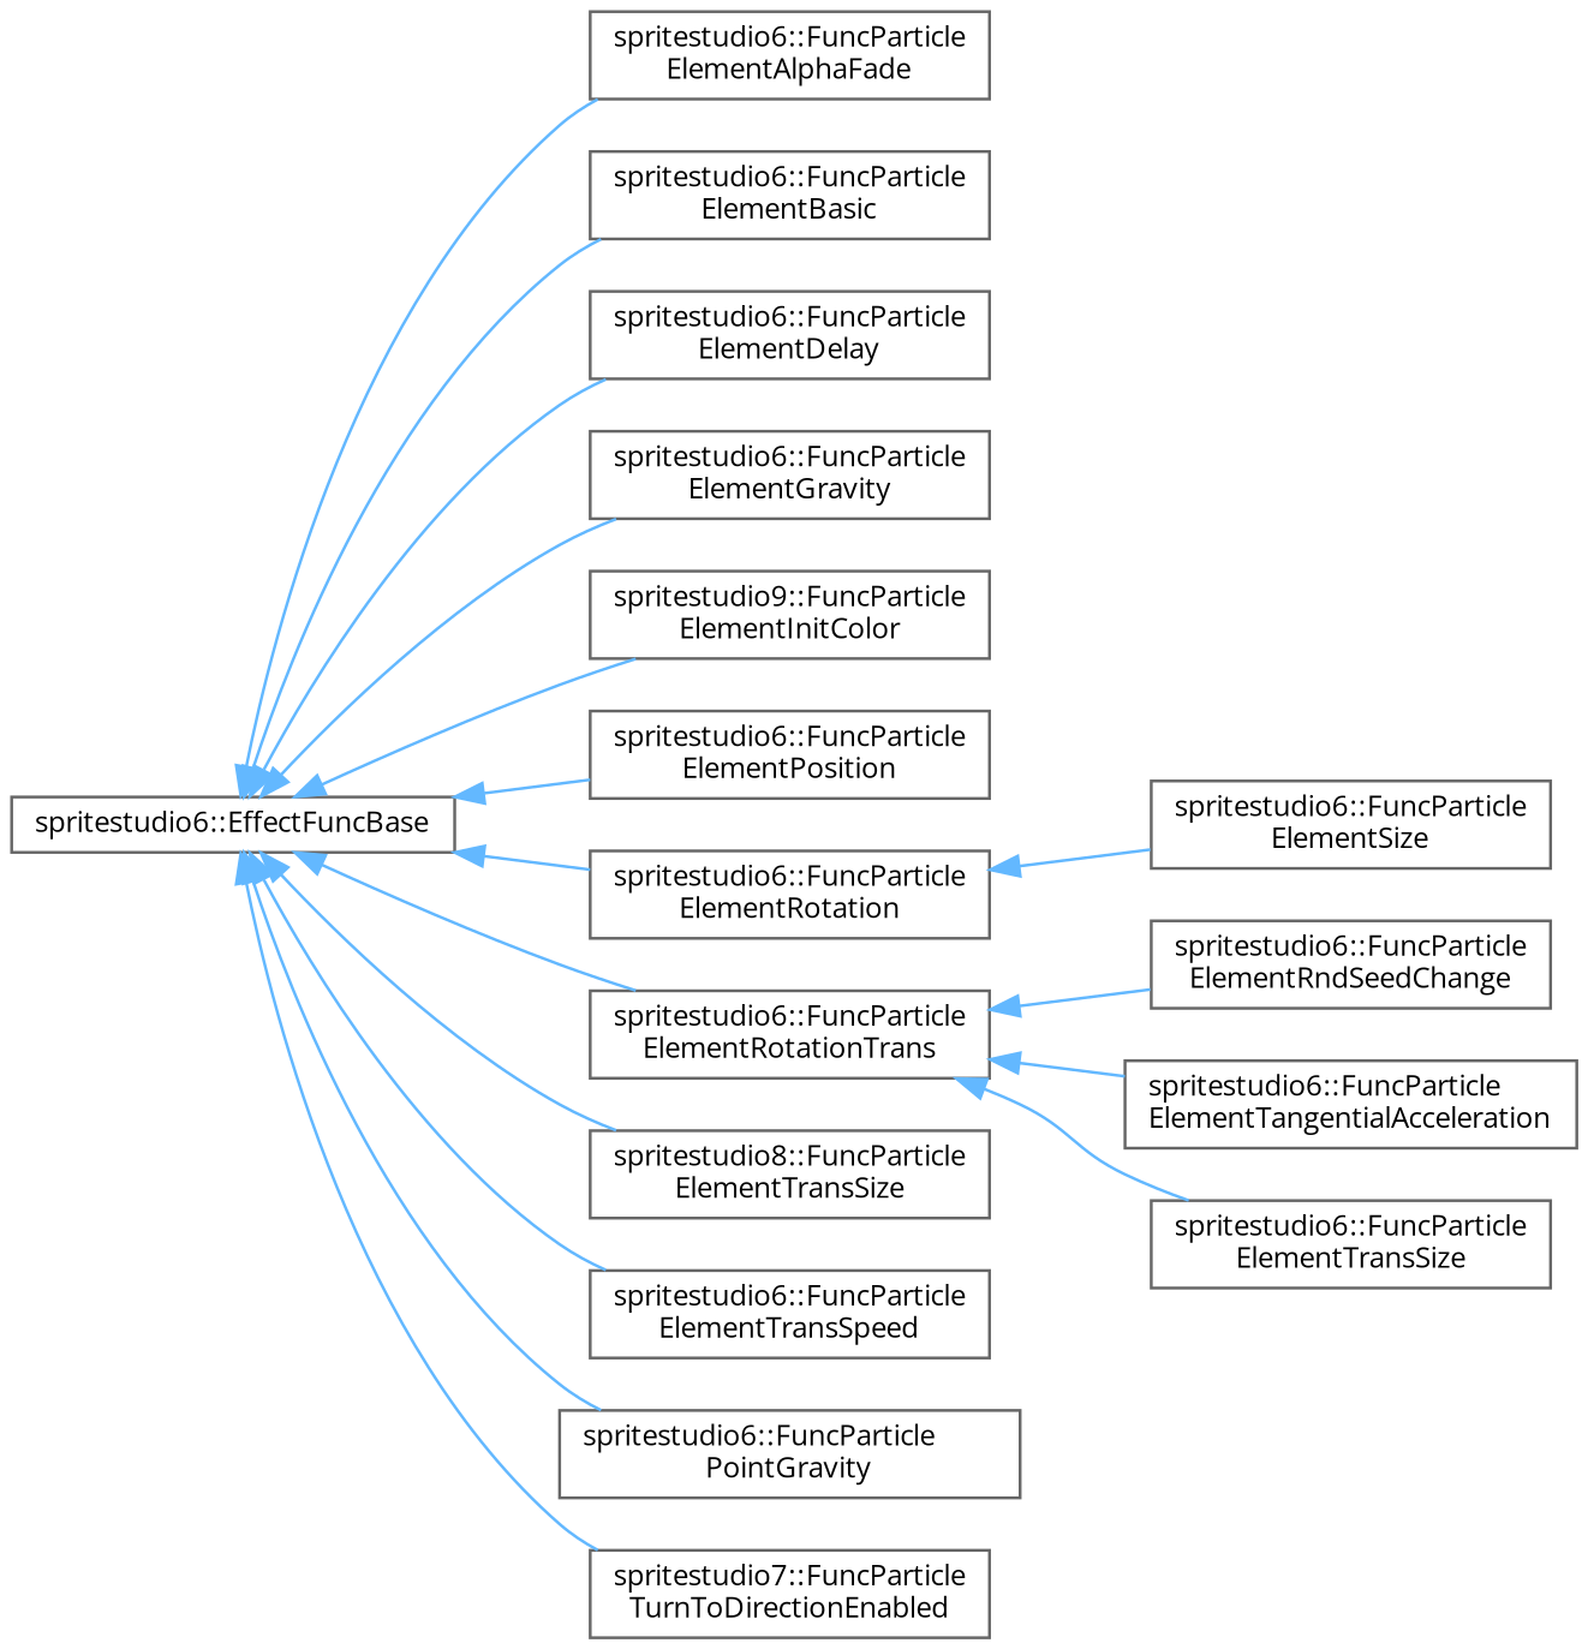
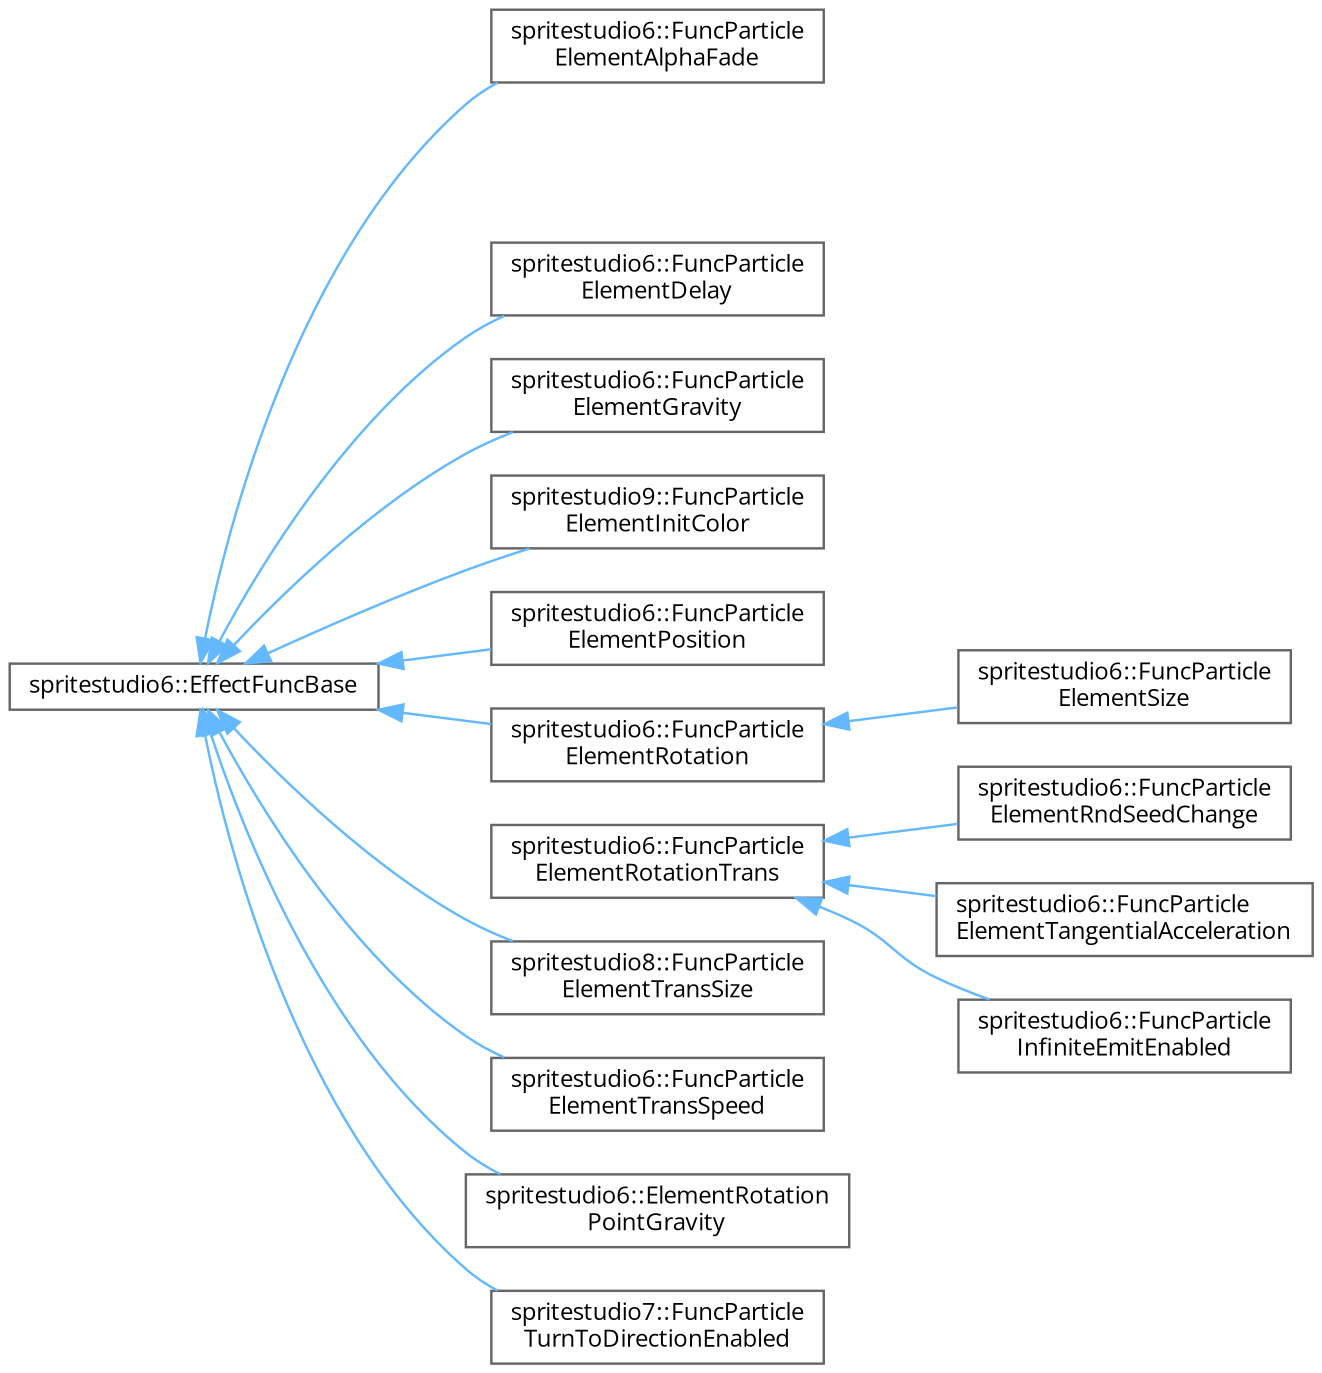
  digraph {
    fontname="Open Sans"
    rankdir=LR
    node [color=grey40 fillcolor=white fontname="Open Sans" fontsize=10 shape=box style=filled]
    edge [color=steelblue1 dir=back fontname="Open Sans" fontsize=10 labelfontname=Helvetica labelfontsize=10 style=solid]
    n1 [height=0.2 label="spritestudio6::EffectFuncBase" width=0.4]
    n2 [height=0.2 label="spritestudio6::FuncParticle\lElementAlphaFade" width=0.4]
-   n3 [height=0.2 label="spritestudio6::FuncParticle\lElementBasic" width=0.4]
    n4 [height=0.2 label="spritestudio6::FuncParticle\lElementDelay" width=0.4]
    n5 [height=0.2 label="spritestudio6::FuncParticle\lElementGravity" width=0.4]
    n6 [height=0.2 label="spritestudio9::FuncParticle\lElementInitColor" width=0.4]
    n7 [height=0.2 label="spritestudio6::FuncParticle\lElementPosition" width=0.4]
    n8 [height=0.2 label="spritestudio6::FuncParticle\lElementRotation" width=0.4]
    n9 [height=0.2 label="spritestudio6::FuncParticle\lElementRotationTrans" width=0.4]
    n10 [height=0.2 label="spritestudio8::FuncParticle\lElementTransSize" width=0.4]
    n11 [height=0.2 label="spritestudio6::FuncParticle\lElementTransSpeed" width=0.4]
-   n12 [height=0.2 label="spritestudio6::FuncParticle\lPointGravity" width=0.4]
+   n12 [height=0.2 label="spritestudio6::ElementRotation\lPointGravity" width=0.4]
    n13 [height=0.2 label="spritestudio7::FuncParticle\lTurnToDirectionEnabled" width=0.4]
    n14 [height=0.2 label="spritestudio6::FuncParticle\lElementRndSeedChange" width=0.4]
    n15 [height=0.2 label="spritestudio6::FuncParticle\lElementSize" width=0.4]
    n16 [height=0.2 label="spritestudio6::FuncParticle\lElementTangentialAcceleration" width=0.4]
-   n17 [height=0.2 label="spritestudio6::FuncParticle\lElementTransSize" width=0.4]
+   n17 [height=0.2 label="spritestudio6::FuncParticle\lInfiniteEmitEnabled" width=0.4]
    n1 -> n2
-   n1 -> n3
    n1 -> n4
    n1 -> n5
    n1 -> n6
    n1 -> n7
    n1 -> n8
-   n1 -> n9
    n1 -> n10
    n1 -> n11
    n1 -> n12
    n1 -> n13
    n8 -> n15
    n9 -> n14
    n9 -> n16
    n9 -> n17
  }
